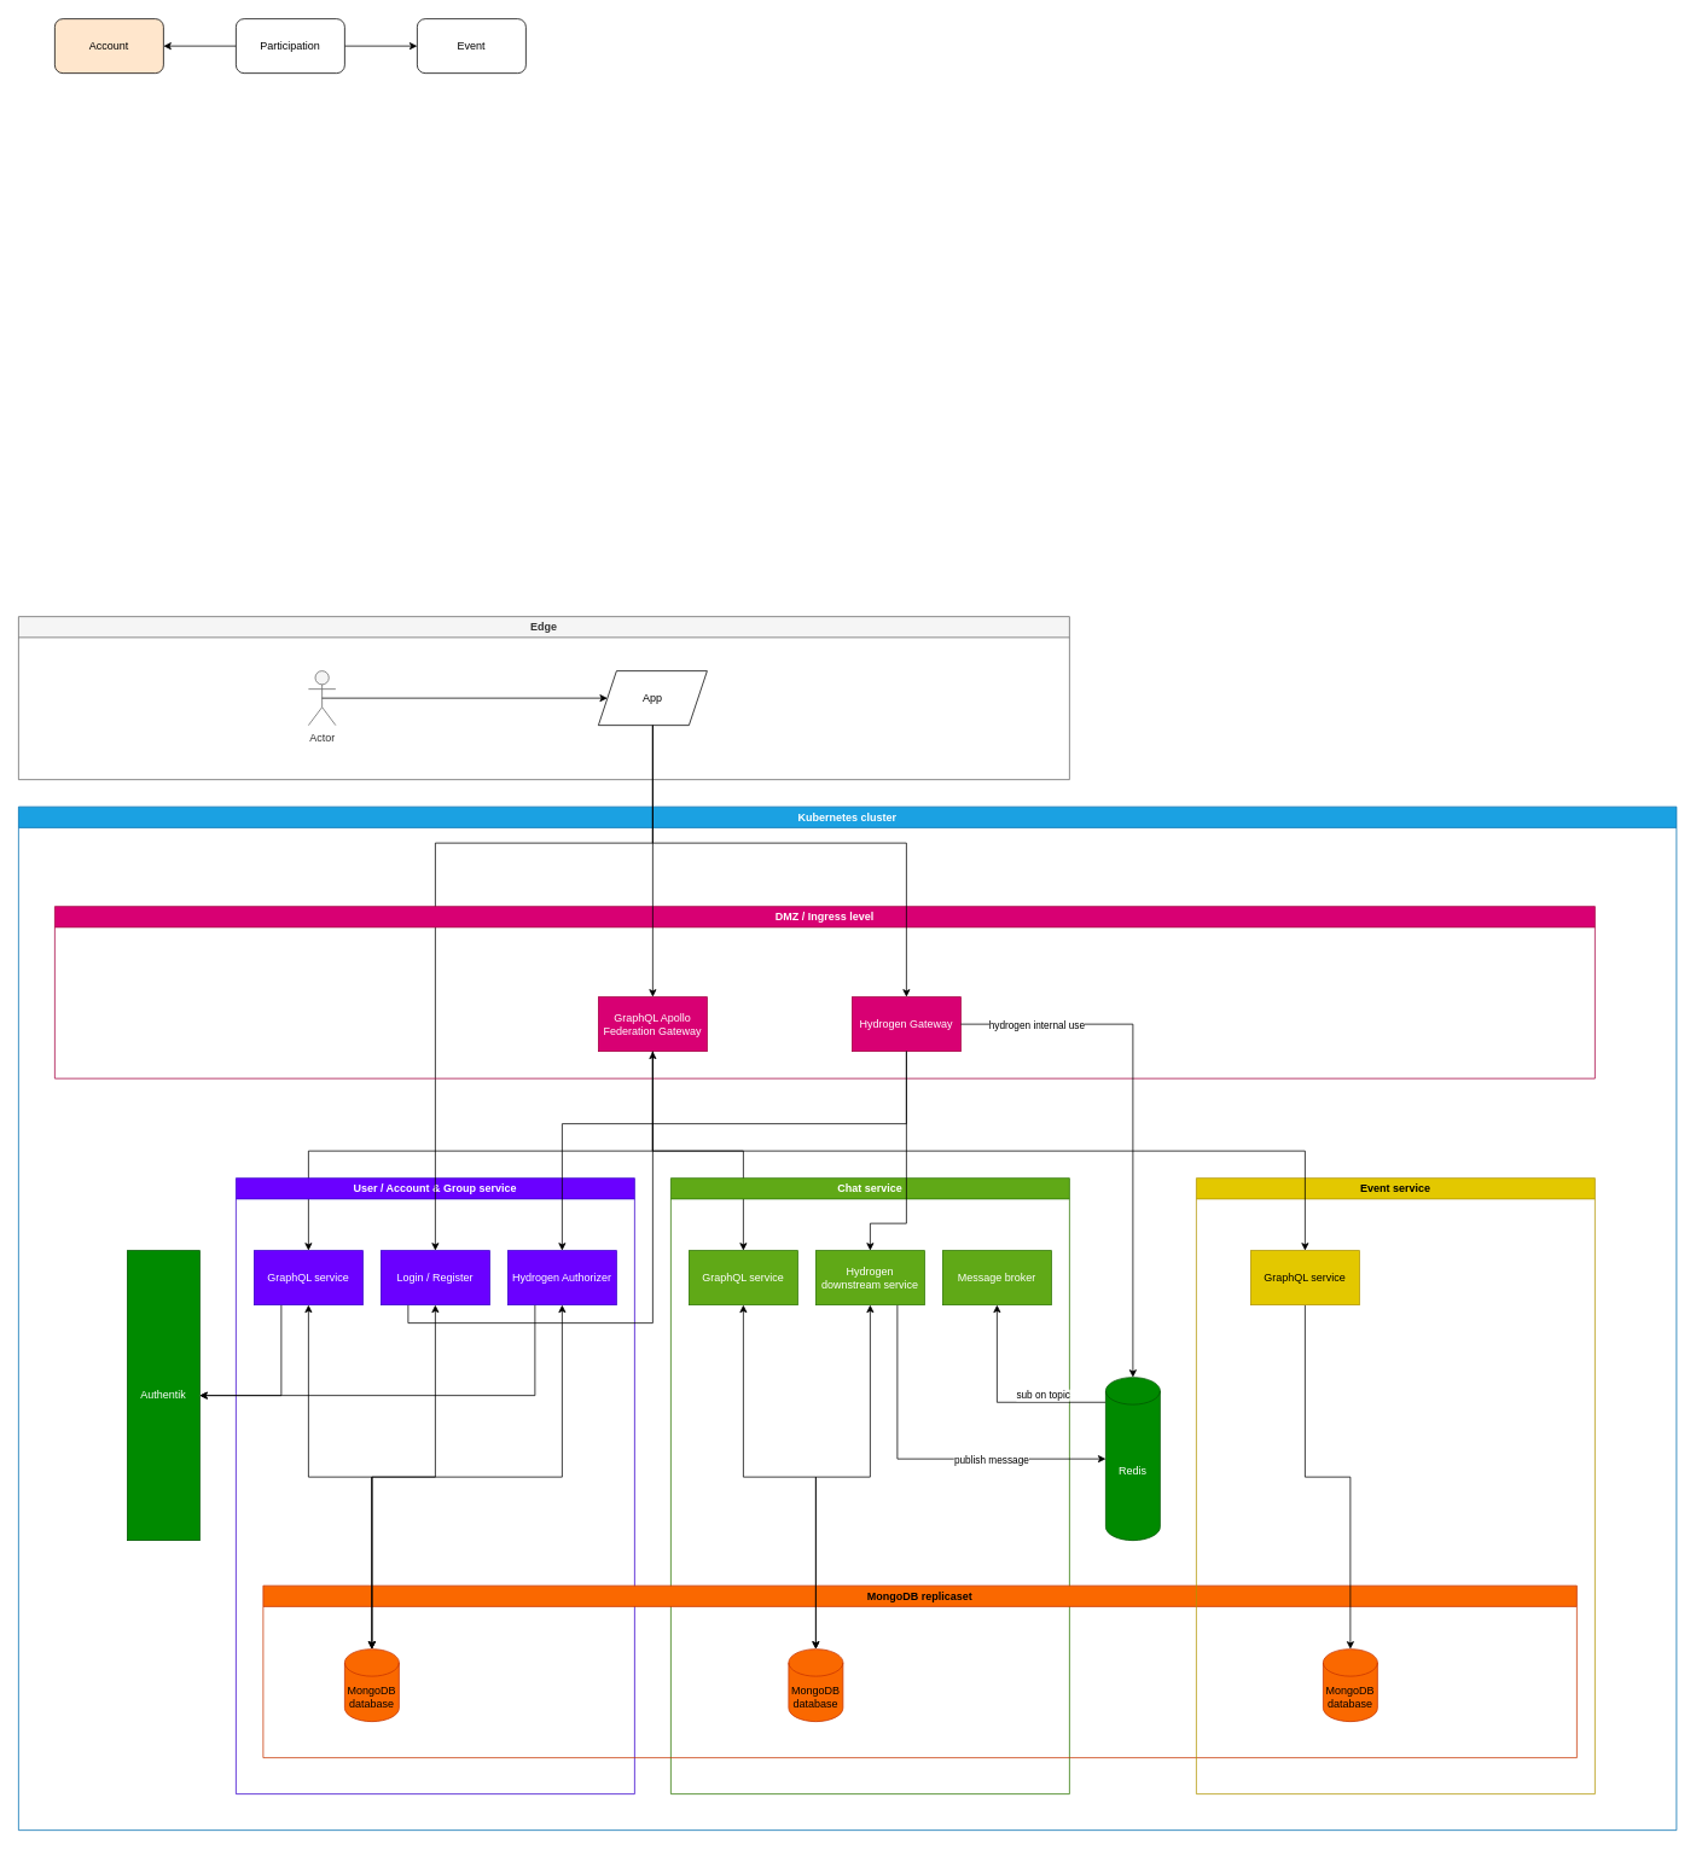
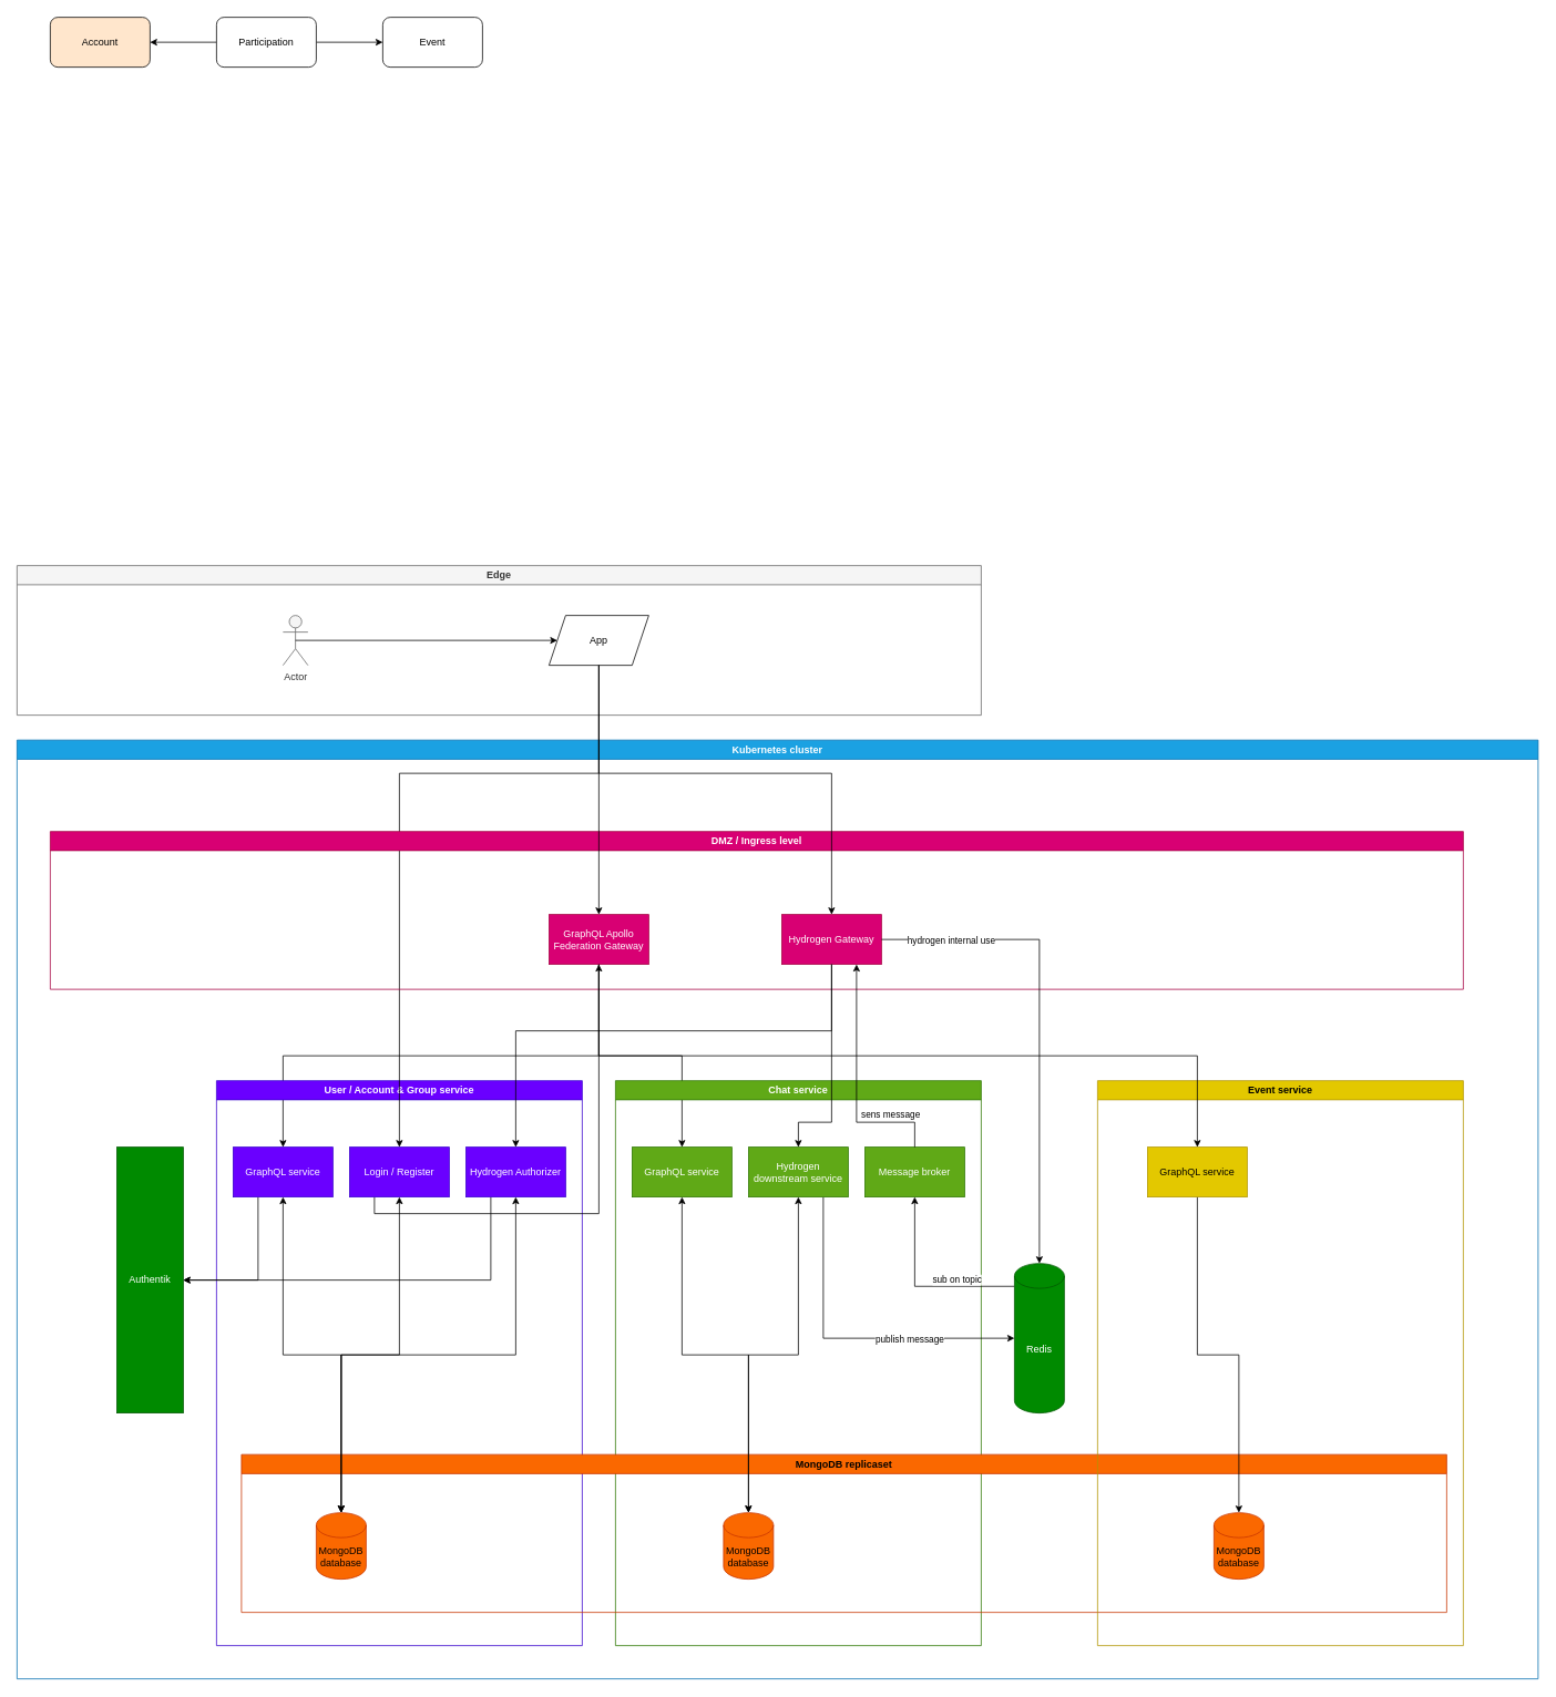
  <mxCell id="0" />
  <mxCell id="1" parent="0" />
  <mxCell id="2" value="Edge" style="swimlane;whiteSpace=wrap;html=1;fillColor=#f5f5f5;fontColor=#333333;strokeColor=#666666;" parent="1" vertex="1"><mxGeometry y="680" width="1160" height="180" as="geometry" x="20" /></mxCell>
  <mxCell id="3" value="Kubernetes cluster" style="swimlane;whiteSpace=wrap;html=1;fillColor=#1ba1e2;strokeColor=#006EAF;fontColor=#ffffff;" parent="1" vertex="1"><mxGeometry y="890" width="1830" height="1130" as="geometry" x="20" /></mxCell>
  <mxCell id="4" style="edgeStyle=orthogonalEdgeStyle;rounded=0;orthogonalLoop=1;jettySize=auto;html=1;exitX=0.5;exitY=1;exitDx=0;exitDy=0;entryX=0.5;entryY=0;entryDx=0;entryDy=0;" parent="3" source="10" target="27" edge="1"><mxGeometry relative="1" as="geometry" /></mxCell>
  <mxCell id="5" style="edgeStyle=orthogonalEdgeStyle;rounded=0;orthogonalLoop=1;jettySize=auto;html=1;exitX=0.5;exitY=1;exitDx=0;exitDy=0;entryX=0.5;entryY=0;entryDx=0;entryDy=0;" parent="3" source="10" target="37" edge="1"><mxGeometry relative="1" as="geometry" /></mxCell>
  <mxCell id="6" value="User / Account &amp;amp; Group service" style="swimlane;whiteSpace=wrap;html=1;fillColor=#6a00ff;strokeColor=#3700CC;fontColor=#ffffff;" parent="3" vertex="1"><mxGeometry x="240" y="410" width="440" height="680" as="geometry" /></mxCell>
  <mxCell id="7" value="Chat service" style="swimlane;whiteSpace=wrap;html=1;fillColor=#60a917;strokeColor=#2D7600;fontColor=#ffffff;" parent="3" vertex="1"><mxGeometry x="720" y="410" width="440" height="680" as="geometry" /></mxCell>
  <mxCell id="8" style="edgeStyle=orthogonalEdgeStyle;rounded=0;orthogonalLoop=1;jettySize=auto;html=1;exitX=0.5;exitY=1;exitDx=0;exitDy=0;entryX=0.5;entryY=0;entryDx=0;entryDy=0;" parent="3" source="13" target="24" edge="1"><mxGeometry relative="1" as="geometry"><Array as="points"><mxPoint x="700" y="40" /><mxPoint x="460" y="40" /></Array></mxGeometry></mxCell>
  <mxCell id="9" value="DMZ / Ingress level" style="swimlane;whiteSpace=wrap;html=1;fillColor=#d80073;strokeColor=#A50040;fontColor=#ffffff;" parent="3" vertex="1"><mxGeometry x="40" y="110" width="1700" height="190" as="geometry" /></mxCell>
  <mxCell id="10" value="GraphQL Apollo Federation Gateway" style="rounded=0;whiteSpace=wrap;html=1;fillColor=#d80073;strokeColor=#A50040;fontColor=#ffffff;" parent="9" vertex="1"><mxGeometry x="600" y="100" width="120" height="60" as="geometry" /></mxCell>
  <mxCell id="11" value="Hydrogen Gateway" style="rounded=0;whiteSpace=wrap;html=1;fillColor=#d80073;strokeColor=#A50040;fontColor=#ffffff;" parent="9" vertex="1"><mxGeometry x="880" y="100" width="120" height="60" as="geometry" /></mxCell>
  <mxCell id="12" value="Actor" style="shape=umlActor;verticalLabelPosition=bottom;verticalAlign=top;html=1;outlineConnect=0;fillColor=#f5f5f5;fontColor=#333333;strokeColor=#666666;" parent="3" vertex="1"><mxGeometry x="320" y="-150" width="30" height="60" as="geometry" /></mxCell>
  <mxCell id="13" value="App" style="shape=parallelogram;perimeter=parallelogramPerimeter;whiteSpace=wrap;html=1;fixedSize=1;" parent="3" vertex="1"><mxGeometry x="640" y="-150" width="120" height="60" as="geometry" /></mxCell>
  <mxCell id="14" style="edgeStyle=orthogonalEdgeStyle;rounded=0;orthogonalLoop=1;jettySize=auto;html=1;exitX=0.5;exitY=0.5;exitDx=0;exitDy=0;exitPerimeter=0;entryX=0;entryY=0.5;entryDx=0;entryDy=0;" parent="3" source="12" target="13" edge="1"><mxGeometry relative="1" as="geometry" /></mxCell>
  <mxCell id="15" value="MongoDB replicaset" style="swimlane;whiteSpace=wrap;html=1;fillColor=#fa6800;strokeColor=#C73500;fontColor=#000000;" parent="3" vertex="1"><mxGeometry x="270" y="860" width="1450" height="190" as="geometry" /></mxCell>
  <mxCell id="16" value="MongoDB database" style="shape=cylinder3;whiteSpace=wrap;html=1;boundedLbl=1;backgroundOutline=1;size=15;fillColor=#fa6800;strokeColor=#C73500;fontColor=#000000;" parent="15" vertex="1"><mxGeometry x="90" y="70" width="60" height="80" as="geometry" /></mxCell>
  <mxCell id="17" value="MongoDB database" style="shape=cylinder3;whiteSpace=wrap;html=1;boundedLbl=1;backgroundOutline=1;size=15;fillColor=#fa6800;strokeColor=#C73500;fontColor=#000000;" parent="15" vertex="1"><mxGeometry x="580" y="70" width="60" height="80" as="geometry" /></mxCell>
  <mxCell id="18" style="edgeStyle=orthogonalEdgeStyle;rounded=0;orthogonalLoop=1;jettySize=auto;html=1;exitX=0.25;exitY=1;exitDx=0;exitDy=0;entryX=1;entryY=0.5;entryDx=0;entryDy=0;startArrow=none;startFill=0;" parent="3" source="19" target="45" edge="1"><mxGeometry relative="1" as="geometry" /></mxCell>
  <mxCell id="19" value="Hydrogen Authorizer" style="rounded=0;whiteSpace=wrap;html=1;fillColor=#6a00ff;strokeColor=#3700CC;fontColor=#ffffff;" parent="3" vertex="1"><mxGeometry x="540" y="490" width="120" height="60" as="geometry" /></mxCell>
  <mxCell id="20" style="edgeStyle=orthogonalEdgeStyle;rounded=0;orthogonalLoop=1;jettySize=auto;html=1;exitX=0.5;exitY=1;exitDx=0;exitDy=0;entryX=0.5;entryY=0;entryDx=0;entryDy=0;" parent="3" source="13" target="10" edge="1"><mxGeometry relative="1" as="geometry" /></mxCell>
  <mxCell id="21" style="edgeStyle=orthogonalEdgeStyle;rounded=0;orthogonalLoop=1;jettySize=auto;html=1;exitX=0.5;exitY=1;exitDx=0;exitDy=0;entryX=0.5;entryY=0;entryDx=0;entryDy=0;entryPerimeter=0;startArrow=classic;startFill=1;" parent="3" source="24" target="16" edge="1"><mxGeometry relative="1" as="geometry" /></mxCell>
  <mxCell id="22" style="edgeStyle=orthogonalEdgeStyle;rounded=0;orthogonalLoop=1;jettySize=auto;html=1;exitX=0.5;exitY=1;exitDx=0;exitDy=0;entryX=0.5;entryY=0;entryDx=0;entryDy=0;" parent="3" source="13" target="11" edge="1"><mxGeometry relative="1" as="geometry"><Array as="points"><mxPoint x="700" y="40" /><mxPoint x="980" y="40" /></Array></mxGeometry></mxCell>
  <mxCell id="23" style="edgeStyle=orthogonalEdgeStyle;rounded=0;orthogonalLoop=1;jettySize=auto;html=1;exitX=0.25;exitY=1;exitDx=0;exitDy=0;startArrow=none;startFill=0;" parent="3" source="24" target="10" edge="1"><mxGeometry relative="1" as="geometry" /></mxCell>
  <mxCell id="24" value="Login / Register" style="rounded=0;whiteSpace=wrap;html=1;fillColor=#6a00ff;strokeColor=#3700CC;fontColor=#ffffff;" parent="3" vertex="1"><mxGeometry x="400" y="490" width="120" height="60" as="geometry" /></mxCell>
  <mxCell id="25" style="edgeStyle=orthogonalEdgeStyle;rounded=0;orthogonalLoop=1;jettySize=auto;html=1;exitX=0.5;exitY=1;exitDx=0;exitDy=0;entryX=0.5;entryY=0;entryDx=0;entryDy=0;entryPerimeter=0;startArrow=classic;startFill=1;" parent="3" source="27" target="16" edge="1"><mxGeometry relative="1" as="geometry" /></mxCell>
  <mxCell id="26" style="edgeStyle=orthogonalEdgeStyle;rounded=0;orthogonalLoop=1;jettySize=auto;html=1;exitX=0.25;exitY=1;exitDx=0;exitDy=0;entryX=1;entryY=0.5;entryDx=0;entryDy=0;startArrow=none;startFill=0;" parent="3" source="27" target="45" edge="1"><mxGeometry relative="1" as="geometry" /></mxCell>
  <mxCell id="27" value="GraphQL service" style="rounded=0;whiteSpace=wrap;html=1;fillColor=#6a00ff;strokeColor=#3700CC;fontColor=#ffffff;" parent="3" vertex="1"><mxGeometry x="260" y="490" width="120" height="60" as="geometry" /></mxCell>
  <mxCell id="28" style="edgeStyle=orthogonalEdgeStyle;rounded=0;orthogonalLoop=1;jettySize=auto;html=1;exitX=0.75;exitY=1;exitDx=0;exitDy=0;entryX=0;entryY=0.5;entryDx=0;entryDy=0;entryPerimeter=0;startArrow=none;startFill=0;" parent="3" source="30" target="35" edge="1"><mxGeometry relative="1" as="geometry" /></mxCell>
  <mxCell id="29" value="publish message" style="edgeLabel;html=1;align=center;verticalAlign=middle;resizable=0;points=[];" parent="28" vertex="1" connectable="0"><mxGeometry x="0.365" relative="1" as="geometry"><mxPoint as="offset" /></mxGeometry></mxCell>
  <mxCell id="30" value="Hydrogen downstream service" style="rounded=0;whiteSpace=wrap;html=1;fillColor=#60a917;strokeColor=#2D7600;fontColor=#ffffff;" parent="3" vertex="1"><mxGeometry x="880" y="490" width="120" height="60" as="geometry" /></mxCell>
  <mxCell id="31" style="edgeStyle=orthogonalEdgeStyle;rounded=0;orthogonalLoop=1;jettySize=auto;html=1;exitX=0.5;exitY=1;exitDx=0;exitDy=0;startArrow=classic;startFill=1;entryX=0.5;entryY=0;entryDx=0;entryDy=0;entryPerimeter=0;" parent="3" source="19" target="16" edge="1"><mxGeometry relative="1" as="geometry"><mxPoint x="400" y="840" as="targetPoint" /></mxGeometry></mxCell>
  <mxCell id="32" style="edgeStyle=orthogonalEdgeStyle;rounded=0;orthogonalLoop=1;jettySize=auto;html=1;exitX=0.5;exitY=1;exitDx=0;exitDy=0;startArrow=classic;startFill=1;entryX=0.5;entryY=0;entryDx=0;entryDy=0;entryPerimeter=0;" parent="3" source="30" target="17" edge="1"><mxGeometry relative="1" as="geometry"><mxPoint x="870" y="840" as="targetPoint" /></mxGeometry></mxCell>
  <mxCell id="33" style="edgeStyle=orthogonalEdgeStyle;rounded=0;orthogonalLoop=1;jettySize=auto;html=1;exitX=0;exitY=0;exitDx=0;exitDy=27.5;exitPerimeter=0;entryX=0.5;entryY=1;entryDx=0;entryDy=0;startArrow=none;startFill=0;" parent="3" source="35" target="36" edge="1"><mxGeometry relative="1" as="geometry" /></mxCell>
  <mxCell id="34" value="sub on topic" style="edgeLabel;html=1;align=center;verticalAlign=middle;resizable=0;points=[];" parent="33" vertex="1" connectable="0"><mxGeometry x="-0.325" y="-2" relative="1" as="geometry"><mxPoint x="7" y="-6" as="offset" /></mxGeometry></mxCell>
  <mxCell id="35" value="Redis" style="shape=cylinder3;whiteSpace=wrap;html=1;boundedLbl=1;backgroundOutline=1;size=15;fillColor=#008a00;strokeColor=#005700;fontColor=#ffffff;" parent="3" vertex="1"><mxGeometry x="1200" y="630" width="60" height="180" as="geometry" /></mxCell>
  <mxCell id="36" value="Message broker" style="rounded=0;whiteSpace=wrap;html=1;fillColor=#60a917;strokeColor=#2D7600;fontColor=#ffffff;" parent="3" vertex="1"><mxGeometry x="1020" y="490" width="120" height="60" as="geometry" /></mxCell>
  <mxCell id="37" value="GraphQL service" style="rounded=0;whiteSpace=wrap;html=1;fillColor=#60a917;strokeColor=#2D7600;fontColor=#ffffff;" parent="3" vertex="1"><mxGeometry x="740" y="490" width="120" height="60" as="geometry" /></mxCell>
  <mxCell id="38" style="edgeStyle=orthogonalEdgeStyle;rounded=0;orthogonalLoop=1;jettySize=auto;html=1;exitX=0.5;exitY=1;exitDx=0;exitDy=0;entryX=0.5;entryY=0;entryDx=0;entryDy=0;entryPerimeter=0;startArrow=classic;startFill=1;" parent="3" source="37" target="17" edge="1"><mxGeometry relative="1" as="geometry" /></mxCell>
  <mxCell id="39" style="edgeStyle=orthogonalEdgeStyle;rounded=0;orthogonalLoop=1;jettySize=auto;html=1;exitX=0.5;exitY=1;exitDx=0;exitDy=0;entryX=0.5;entryY=0;entryDx=0;entryDy=0;" parent="3" source="11" target="19" edge="1"><mxGeometry relative="1" as="geometry"><Array as="points"><mxPoint x="980" y="350" /><mxPoint x="600" y="350" /></Array></mxGeometry></mxCell>
  <mxCell id="40" style="edgeStyle=orthogonalEdgeStyle;rounded=0;orthogonalLoop=1;jettySize=auto;html=1;exitX=0.5;exitY=1;exitDx=0;exitDy=0;entryX=0.5;entryY=0;entryDx=0;entryDy=0;startArrow=none;startFill=0;" parent="3" source="11" target="30" edge="1"><mxGeometry relative="1" as="geometry"><Array as="points"><mxPoint x="980" y="460" /><mxPoint x="940" y="460" /></Array></mxGeometry></mxCell>
+ <mxCell id="41" style="edgeStyle=orthogonalEdgeStyle;rounded=0;orthogonalLoop=1;jettySize=auto;html=1;exitX=0.5;exitY=0;exitDx=0;exitDy=0;entryX=0.75;entryY=1;entryDx=0;entryDy=0;startArrow=none;startFill=0;" parent="3" source="36" target="11" edge="1"><mxGeometry relative="1" as="geometry"><Array as="points"><mxPoint x="1080" y="460" /><mxPoint x="1010" y="460" /></Array></mxGeometry></mxCell>
+ <mxCell id="42" value="sens message" style="edgeLabel;html=1;align=center;verticalAlign=middle;resizable=0;points=[];" parent="41" vertex="1" connectable="0"><mxGeometry x="0.076" y="-2" relative="1" as="geometry"><mxPoint x="38" y="46" as="offset" /></mxGeometry></mxCell>
  <mxCell id="43" style="edgeStyle=orthogonalEdgeStyle;rounded=0;orthogonalLoop=1;jettySize=auto;html=1;exitX=1;exitY=0.5;exitDx=0;exitDy=0;entryX=0.5;entryY=0;entryDx=0;entryDy=0;entryPerimeter=0;startArrow=none;startFill=0;" parent="3" source="11" target="35" edge="1"><mxGeometry relative="1" as="geometry" /></mxCell>
  <mxCell id="44" value="hydrogen internal use" style="edgeLabel;html=1;align=center;verticalAlign=middle;resizable=0;points=[];" parent="43" vertex="1" connectable="0"><mxGeometry x="-0.713" relative="1" as="geometry"><mxPoint as="offset" /></mxGeometry></mxCell>
  <mxCell id="45" value="Authentik" style="rounded=0;whiteSpace=wrap;html=1;shadow=0;glass=0;sketch=0;fillColor=#008a00;strokeColor=#005700;fontColor=#ffffff;" parent="3" vertex="1"><mxGeometry x="120" y="490" width="80" height="320" as="geometry" /></mxCell>
  <mxCell id="46" value="Event service" style="swimlane;whiteSpace=wrap;html=1;fillColor=#e3c800;strokeColor=#B09500;fontColor=#000000;" parent="3" vertex="1"><mxGeometry x="1300" y="410" width="440" height="680" as="geometry" /></mxCell>
  <mxCell id="47" style="edgeStyle=orthogonalEdgeStyle;rounded=0;orthogonalLoop=1;jettySize=auto;html=1;exitX=0.5;exitY=1;exitDx=0;exitDy=0;entryX=0.5;entryY=0;entryDx=0;entryDy=0;entryPerimeter=0;startArrow=none;startFill=0;" parent="46" source="48" target="49" edge="1"><mxGeometry relative="1" as="geometry" /></mxCell>
  <mxCell id="48" value="GraphQL service" style="rounded=0;whiteSpace=wrap;html=1;fillColor=#e3c800;strokeColor=#B09500;fontColor=#000000;" parent="46" vertex="1"><mxGeometry x="60" y="80" width="120" height="60" as="geometry" /></mxCell>
  <mxCell id="49" value="MongoDB database" style="shape=cylinder3;whiteSpace=wrap;html=1;boundedLbl=1;backgroundOutline=1;size=15;fillColor=#fa6800;strokeColor=#C73500;fontColor=#000000;" parent="46" vertex="1"><mxGeometry x="140" y="520" width="60" height="80" as="geometry" /></mxCell>
  <mxCell id="50" style="edgeStyle=orthogonalEdgeStyle;rounded=0;orthogonalLoop=1;jettySize=auto;html=1;exitX=0.5;exitY=1;exitDx=0;exitDy=0;entryX=0.5;entryY=0;entryDx=0;entryDy=0;startArrow=none;startFill=0;" parent="3" source="10" target="48" edge="1"><mxGeometry relative="1" as="geometry" /></mxCell>
  <mxCell id="51" value="Event" style="rounded=1;whiteSpace=wrap;html=1;" vertex="1" parent="1"><mxGeometry x="460" y="20" width="120" height="60" as="geometry" /></mxCell>
  <mxCell id="52" value="Account" style="rounded=1;whiteSpace=wrap;html=1;fillColor=#ffe6cc;" vertex="1" parent="1"><mxGeometry x="60" y="20" width="120" height="60" as="geometry" /></mxCell>
  <mxCell id="53" style="edgeStyle=none;html=1;exitX=0;exitY=0.5;exitDx=0;exitDy=0;entryX=1;entryY=0.5;entryDx=0;entryDy=0;" edge="1" parent="1" source="55" target="52"><mxGeometry relative="1" as="geometry" /></mxCell>
  <mxCell id="54" style="edgeStyle=none;html=1;exitX=1;exitY=0.5;exitDx=0;exitDy=0;entryX=0;entryY=0.5;entryDx=0;entryDy=0;" edge="1" parent="1" source="55" target="51"><mxGeometry relative="1" as="geometry" /></mxCell>
  <mxCell id="55" value="Participation" style="rounded=1;whiteSpace=wrap;html=1;" vertex="1" parent="1"><mxGeometry x="260" y="20" width="120" height="60" as="geometry" /></mxCell>
